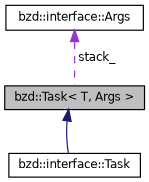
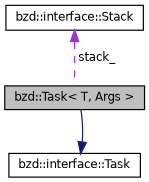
  digraph {
    node [color=black fillcolor=white fontname=Helvetica fontsize=10 shape=record style=filled]
    edge [dir=back fontname=Helvetica fontsize=10 labelfontname=Helvetica labelfontsize=10]
    n1 [fillcolor=grey75 fontcolor=black height=0.2 label="bzd::Task\< T, Args \>" width=0.4]
    n2 [height=0.2 label="bzd::interface::Task" width=0.4]
-   n3 [height=0.2 label="bzd::interface::Args" width=0.4]
-   n1 -> n2 [color=midnightblue style=solid]
+   n3 [height=0.2 label="bzd::interface::Stack" width=0.4]
+   n2 -> n1 [color=midnightblue style=solid]
    n3 -> n1 [color=darkorchid3 label=" stack_" style=dashed]
  }
